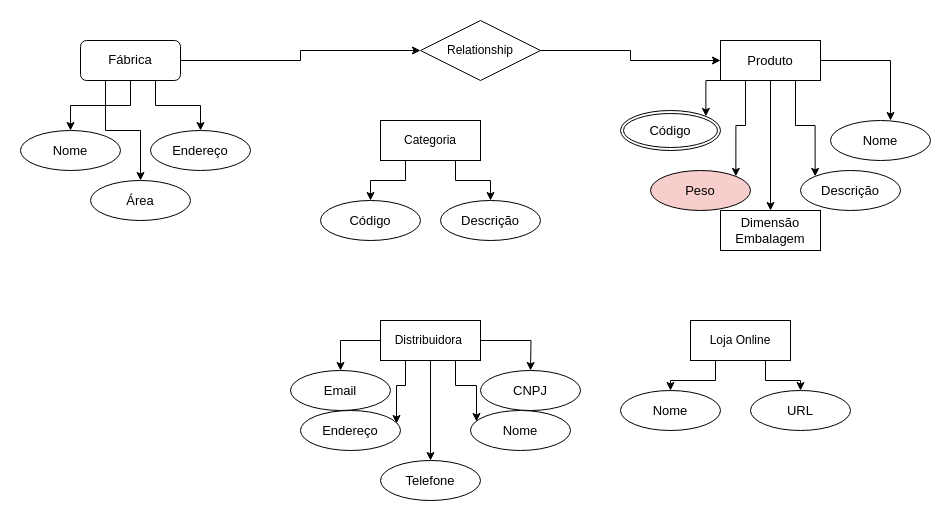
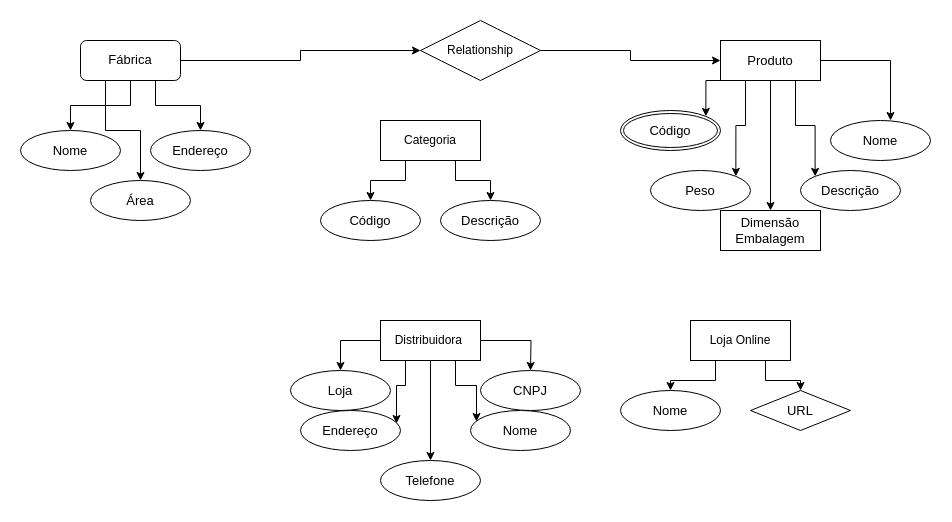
  <mxCell id="0" />
  <mxCell id="1" parent="0" />
  <mxCell id="2" style="edgeStyle=orthogonalEdgeStyle;rounded=0;orthogonalLoop=1;jettySize=auto;html=1;exitX=0.5;exitY=1;exitDx=0;exitDy=0;entryX=0.5;entryY=0;entryDx=0;entryDy=0;" edge="1" parent="1" source="6" target="26"><mxGeometry relative="1" as="geometry" /></mxCell>
  <mxCell id="3" style="edgeStyle=orthogonalEdgeStyle;rounded=0;orthogonalLoop=1;jettySize=auto;html=1;exitX=0.75;exitY=1;exitDx=0;exitDy=0;" edge="1" parent="1" source="6" target="25"><mxGeometry relative="1" as="geometry" /></mxCell>
  <mxCell id="4" style="edgeStyle=orthogonalEdgeStyle;rounded=0;orthogonalLoop=1;jettySize=auto;html=1;exitX=0.25;exitY=1;exitDx=0;exitDy=0;entryX=0.5;entryY=0;entryDx=0;entryDy=0;" edge="1" parent="1" source="6" target="27"><mxGeometry relative="1" as="geometry" /></mxCell>
  <mxCell id="5" style="edgeStyle=orthogonalEdgeStyle;rounded=0;orthogonalLoop=1;jettySize=auto;html=1;exitX=1;exitY=0.5;exitDx=0;exitDy=0;entryX=0;entryY=0.5;entryDx=0;entryDy=0;" edge="1" parent="1" source="6" target="33"><mxGeometry relative="1" as="geometry" /></mxCell>
  <mxCell id="6" value="&lt;font style=&quot;line-height: 140% ; font-size: 13px&quot;&gt;Fábrica&lt;/font&gt;" style="whiteSpace=wrap;html=1;align=center;rounded=1;" vertex="1" parent="1"><mxGeometry x="80" y="40" width="100" height="40" as="geometry" /></mxCell>
  <mxCell id="7" style="edgeStyle=orthogonalEdgeStyle;rounded=0;orthogonalLoop=1;jettySize=auto;html=1;exitX=0.5;exitY=1;exitDx=0;exitDy=0;entryX=0.5;entryY=0;entryDx=0;entryDy=0;" edge="1" parent="1" source="12" target="29"><mxGeometry relative="1" as="geometry" /></mxCell>
  <mxCell id="8" style="edgeStyle=orthogonalEdgeStyle;rounded=0;orthogonalLoop=1;jettySize=auto;html=1;exitX=0.75;exitY=1;exitDx=0;exitDy=0;entryX=0;entryY=0;entryDx=0;entryDy=0;" edge="1" parent="1" source="12" target="30"><mxGeometry relative="1" as="geometry" /></mxCell>
  <mxCell id="9" style="edgeStyle=orthogonalEdgeStyle;rounded=0;orthogonalLoop=1;jettySize=auto;html=1;exitX=0.25;exitY=1;exitDx=0;exitDy=0;entryX=1;entryY=0;entryDx=0;entryDy=0;" edge="1" parent="1" source="12" target="28"><mxGeometry relative="1" as="geometry" /></mxCell>
  <mxCell id="10" style="edgeStyle=orthogonalEdgeStyle;rounded=0;orthogonalLoop=1;jettySize=auto;html=1;exitX=0;exitY=1;exitDx=0;exitDy=0;entryX=1;entryY=0;entryDx=0;entryDy=0;" edge="1" parent="1" source="12" target="34"><mxGeometry relative="1" as="geometry" /></mxCell>
  <mxCell id="11" style="edgeStyle=orthogonalEdgeStyle;rounded=0;orthogonalLoop=1;jettySize=auto;html=1;exitX=1;exitY=0.5;exitDx=0;exitDy=0;entryX=0.6;entryY=0;entryDx=0;entryDy=0;entryPerimeter=0;" edge="1" parent="1" source="12" target="31"><mxGeometry relative="1" as="geometry" /></mxCell>
  <mxCell id="12" value="&lt;font style=&quot;font-size: 13px&quot;&gt;Produto&lt;/font&gt;" style="whiteSpace=wrap;html=1;align=center;" vertex="1" parent="1"><mxGeometry x="720" y="40" width="100" height="40" as="geometry" /></mxCell>
  <mxCell id="13" style="edgeStyle=orthogonalEdgeStyle;rounded=0;orthogonalLoop=1;jettySize=auto;html=1;exitX=0.25;exitY=1;exitDx=0;exitDy=0;" edge="1" parent="1" source="15" target="43"><mxGeometry relative="1" as="geometry" /></mxCell>
  <mxCell id="14" style="edgeStyle=orthogonalEdgeStyle;rounded=0;orthogonalLoop=1;jettySize=auto;html=1;exitX=0.75;exitY=1;exitDx=0;exitDy=0;entryX=0.5;entryY=0;entryDx=0;entryDy=0;" edge="1" parent="1" source="15" target="42"><mxGeometry relative="1" as="geometry" /></mxCell>
  <mxCell id="15" value="Categoria" style="whiteSpace=wrap;html=1;align=center;" vertex="1" parent="1"><mxGeometry x="380" y="120" width="100" height="40" as="geometry" /></mxCell>
  <mxCell id="16" style="edgeStyle=orthogonalEdgeStyle;rounded=0;orthogonalLoop=1;jettySize=auto;html=1;exitX=0;exitY=0.5;exitDx=0;exitDy=0;entryX=0.5;entryY=0;entryDx=0;entryDy=0;" edge="1" parent="1" source="21" target="35"><mxGeometry relative="1" as="geometry" /></mxCell>
  <mxCell id="17" style="edgeStyle=orthogonalEdgeStyle;rounded=0;orthogonalLoop=1;jettySize=auto;html=1;exitX=1;exitY=0.5;exitDx=0;exitDy=0;" edge="1" parent="1" source="21"><mxGeometry relative="1" as="geometry"><mxPoint x="530" y="370" as="targetPoint" /></mxGeometry></mxCell>
  <mxCell id="18" style="edgeStyle=orthogonalEdgeStyle;rounded=0;orthogonalLoop=1;jettySize=auto;html=1;exitX=0.75;exitY=1;exitDx=0;exitDy=0;entryX=0.06;entryY=0.275;entryDx=0;entryDy=0;entryPerimeter=0;" edge="1" parent="1" source="21" target="38"><mxGeometry relative="1" as="geometry" /></mxCell>
  <mxCell id="19" style="edgeStyle=orthogonalEdgeStyle;rounded=0;orthogonalLoop=1;jettySize=auto;html=1;exitX=0.5;exitY=1;exitDx=0;exitDy=0;" edge="1" parent="1" source="21" target="36"><mxGeometry relative="1" as="geometry" /></mxCell>
  <mxCell id="20" style="edgeStyle=orthogonalEdgeStyle;rounded=0;orthogonalLoop=1;jettySize=auto;html=1;exitX=0.25;exitY=1;exitDx=0;exitDy=0;entryX=0.96;entryY=0.325;entryDx=0;entryDy=0;entryPerimeter=0;" edge="1" parent="1" source="21" target="37"><mxGeometry relative="1" as="geometry" /></mxCell>
  <mxCell id="21" value="Distribuidora&amp;nbsp;" style="whiteSpace=wrap;html=1;align=center;" vertex="1" parent="1"><mxGeometry x="380" y="320" width="100" height="40" as="geometry" /></mxCell>
  <mxCell id="22" style="edgeStyle=orthogonalEdgeStyle;rounded=0;orthogonalLoop=1;jettySize=auto;html=1;exitX=0.25;exitY=1;exitDx=0;exitDy=0;" edge="1" parent="1" source="24" target="40"><mxGeometry relative="1" as="geometry" /></mxCell>
  <mxCell id="23" style="edgeStyle=orthogonalEdgeStyle;rounded=0;orthogonalLoop=1;jettySize=auto;html=1;exitX=0.75;exitY=1;exitDx=0;exitDy=0;" edge="1" parent="1" source="24" target="41"><mxGeometry relative="1" as="geometry" /></mxCell>
  <mxCell id="24" value="Loja Online" style="whiteSpace=wrap;html=1;align=center;" vertex="1" parent="1"><mxGeometry x="690" y="320" width="100" height="40" as="geometry" /></mxCell>
  <mxCell id="25" value="&lt;font style=&quot;font-size: 13px&quot;&gt;Endereço&lt;/font&gt;" style="ellipse;whiteSpace=wrap;html=1;align=center;" vertex="1" parent="1"><mxGeometry x="150" y="130" width="100" height="40" as="geometry" /></mxCell>
  <mxCell id="26" value="&lt;font style=&quot;font-size: 13px&quot;&gt;Nome&lt;/font&gt;" style="ellipse;whiteSpace=wrap;html=1;align=center;" vertex="1" parent="1"><mxGeometry x="20" y="130" width="100" height="40" as="geometry" /></mxCell>
  <mxCell id="27" value="&lt;font size=&quot;2&quot;&gt;Área&lt;/font&gt;" style="ellipse;whiteSpace=wrap;html=1;align=center;" vertex="1" parent="1"><mxGeometry x="90" y="180" width="100" height="40" as="geometry" /></mxCell>
- <mxCell id="28" value="&lt;font style=&quot;font-size: 13px&quot;&gt;Peso&lt;/font&gt;" style="ellipse;whiteSpace=wrap;html=1;align=center;fillColor=#f8cecc;" vertex="1" parent="1"><mxGeometry x="650" y="170" width="100" height="40" as="geometry" /></mxCell>
+ <mxCell id="28" value="&lt;font style=&quot;font-size: 13px&quot;&gt;Peso&lt;/font&gt;" style="ellipse;whiteSpace=wrap;html=1;align=center;" vertex="1" parent="1"><mxGeometry x="650" y="170" width="100" height="40" as="geometry" /></mxCell>
  <mxCell id="29" value="&lt;font style=&quot;font-size: 13px&quot;&gt;Dimensão Embalagem&lt;/font&gt;" style="whiteSpace=wrap;html=1;align=center;rounded=0;" vertex="1" parent="1"><mxGeometry x="720" y="210" width="100" height="40" as="geometry" /></mxCell>
  <mxCell id="30" value="&lt;font size=&quot;2&quot;&gt;Descrição&lt;br&gt;&lt;/font&gt;" style="ellipse;whiteSpace=wrap;html=1;align=center;" vertex="1" parent="1"><mxGeometry x="800" y="170" width="100" height="40" as="geometry" /></mxCell>
  <mxCell id="31" value="&lt;font style=&quot;font-size: 13px&quot;&gt;Nome&lt;/font&gt;" style="ellipse;whiteSpace=wrap;html=1;align=center;" vertex="1" parent="1"><mxGeometry x="830" y="120" width="100" height="40" as="geometry" /></mxCell>
  <mxCell id="32" style="edgeStyle=orthogonalEdgeStyle;rounded=0;orthogonalLoop=1;jettySize=auto;html=1;exitX=1;exitY=0.5;exitDx=0;exitDy=0;" edge="1" parent="1" source="33" target="12"><mxGeometry relative="1" as="geometry" /></mxCell>
  <mxCell id="33" value="Relationship" style="shape=rhombus;perimeter=rhombusPerimeter;whiteSpace=wrap;html=1;align=center;" vertex="1" parent="1"><mxGeometry x="420" y="20" width="120" height="60" as="geometry" /></mxCell>
  <mxCell id="34" value="&lt;font style=&quot;font-size: 13px&quot;&gt;Código&lt;/font&gt;" style="ellipse;shape=doubleEllipse;margin=3;whiteSpace=wrap;html=1;align=center;" vertex="1" parent="1"><mxGeometry x="620" y="110" width="100" height="40" as="geometry" /></mxCell>
- <mxCell id="35" value="&lt;font style=&quot;font-size: 13px&quot;&gt;Email&lt;br&gt;&lt;/font&gt;" style="ellipse;whiteSpace=wrap;html=1;align=center;" vertex="1" parent="1"><mxGeometry x="290" y="370" width="100" height="40" as="geometry" /></mxCell>
+ <mxCell id="35" value="&lt;font style=&quot;font-size: 13px&quot;&gt;Loja&lt;br&gt;&lt;/font&gt;" style="ellipse;whiteSpace=wrap;html=1;align=center;" vertex="1" parent="1"><mxGeometry x="290" y="370" width="100" height="40" as="geometry" /></mxCell>
  <mxCell id="36" value="&lt;font style=&quot;font-size: 13px&quot;&gt;Telefone&lt;br&gt;&lt;/font&gt;" style="ellipse;whiteSpace=wrap;html=1;align=center;" vertex="1" parent="1"><mxGeometry x="380" y="460" width="100" height="40" as="geometry" /></mxCell>
  <mxCell id="37" value="&lt;font style=&quot;font-size: 13px&quot;&gt;Endereço&lt;/font&gt;" style="ellipse;whiteSpace=wrap;html=1;align=center;" vertex="1" parent="1"><mxGeometry x="300" y="410" width="100" height="40" as="geometry" /></mxCell>
  <mxCell id="38" value="&lt;font style=&quot;font-size: 13px&quot;&gt;Nome&lt;br&gt;&lt;/font&gt;" style="ellipse;whiteSpace=wrap;html=1;align=center;" vertex="1" parent="1"><mxGeometry x="470" y="410" width="100" height="40" as="geometry" /></mxCell>
  <mxCell id="39" value="&lt;font style=&quot;font-size: 13px&quot;&gt;CNPJ&lt;/font&gt;" style="ellipse;whiteSpace=wrap;html=1;align=center;" vertex="1" parent="1"><mxGeometry x="480" y="370" width="100" height="40" as="geometry" /></mxCell>
  <mxCell id="40" value="&lt;font style=&quot;font-size: 13px&quot;&gt;Nome&lt;/font&gt;" style="ellipse;whiteSpace=wrap;html=1;align=center;" vertex="1" parent="1"><mxGeometry x="620" y="390" width="100" height="40" as="geometry" /></mxCell>
- <mxCell id="41" value="&lt;font style=&quot;font-size: 13px&quot;&gt;URL&lt;/font&gt;" style="ellipse;whiteSpace=wrap;html=1;align=center;" vertex="1" parent="1"><mxGeometry x="750" y="390" width="100" height="40" as="geometry" /></mxCell>
+ <mxCell id="41" value="&lt;font style=&quot;font-size: 13px&quot;&gt;URL&lt;/font&gt;" style="rhombus;whiteSpace=wrap;html=1;align=center;" vertex="1" parent="1"><mxGeometry x="750" y="390" width="100" height="40" as="geometry" /></mxCell>
  <mxCell id="42" value="&lt;font style=&quot;font-size: 13px&quot;&gt;Descrição&lt;/font&gt;" style="ellipse;whiteSpace=wrap;html=1;align=center;" vertex="1" parent="1"><mxGeometry x="440" y="200" width="100" height="40" as="geometry" /></mxCell>
  <mxCell id="43" value="&lt;font style=&quot;font-size: 13px&quot;&gt;Código&lt;/font&gt;" style="ellipse;whiteSpace=wrap;html=1;align=center;" vertex="1" parent="1"><mxGeometry x="320" y="200" width="100" height="40" as="geometry" /></mxCell>
